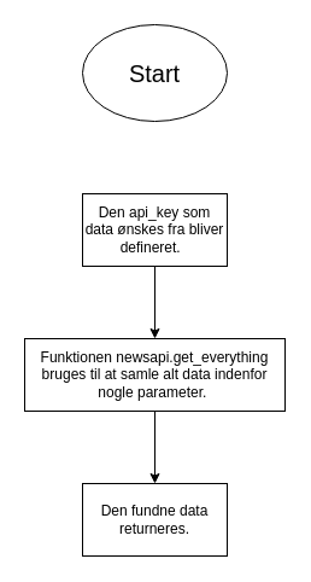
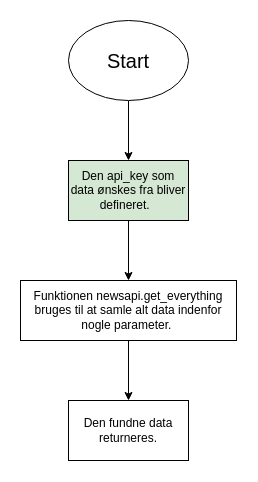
  <mxCell id="0" />
  <mxCell id="1" parent="0" />
+ <mxCell id="2" style="edgeStyle=orthogonalEdgeStyle;rounded=0;orthogonalLoop=1;jettySize=auto;html=1;exitX=0.5;exitY=1;exitDx=0;exitDy=0;entryX=0.5;entryY=0;entryDx=0;entryDy=0;" edge="1" parent="1" source="3" target="5"><mxGeometry relative="1" as="geometry" /></mxCell>
  <mxCell id="3" value="&lt;font style=&quot;font-size: 20px&quot;&gt;Start&lt;/font&gt;" style="ellipse;whiteSpace=wrap;html=1;" vertex="1" parent="1"><mxGeometry x="68" y="20" width="120" height="80" as="geometry" /></mxCell>
  <mxCell id="4" style="edgeStyle=orthogonalEdgeStyle;rounded=0;orthogonalLoop=1;jettySize=auto;html=1;exitX=0.5;exitY=1;exitDx=0;exitDy=0;entryX=0.5;entryY=0;entryDx=0;entryDy=0;" edge="1" parent="1" source="5" target="7"><mxGeometry relative="1" as="geometry" /></mxCell>
- <mxCell id="5" value="Den api_key som data ønskes fra bliver defineret.&amp;nbsp;&amp;nbsp;" style="rounded=0;whiteSpace=wrap;html=1;" vertex="1" parent="1"><mxGeometry x="68" y="160" width="120" height="60" as="geometry" /></mxCell>
+ <mxCell id="5" value="Den api_key som data ønskes fra bliver defineret.&amp;nbsp;&amp;nbsp;" style="rounded=0;whiteSpace=wrap;html=1;fillColor=#d5e8d4;" vertex="1" parent="1"><mxGeometry x="68" y="160" width="120" height="60" as="geometry" /></mxCell>
  <mxCell id="6" style="edgeStyle=orthogonalEdgeStyle;rounded=0;orthogonalLoop=1;jettySize=auto;html=1;exitX=0.5;exitY=1;exitDx=0;exitDy=0;entryX=0.5;entryY=0;entryDx=0;entryDy=0;" edge="1" parent="1" source="7" target="8"><mxGeometry relative="1" as="geometry" /></mxCell>
  <mxCell id="7" value="Funktionen&amp;nbsp;newsapi.get_everything bruges til at samle alt data indenfor nogle parameter.&amp;nbsp;" style="rounded=0;whiteSpace=wrap;html=1;" vertex="1" parent="1"><mxGeometry x="20" y="280" width="216" height="60" as="geometry" /></mxCell>
  <mxCell id="8" value="Den fundne data returneres." style="rounded=0;whiteSpace=wrap;html=1;" vertex="1" parent="1"><mxGeometry x="68" y="400" width="120" height="60" as="geometry" /></mxCell>
